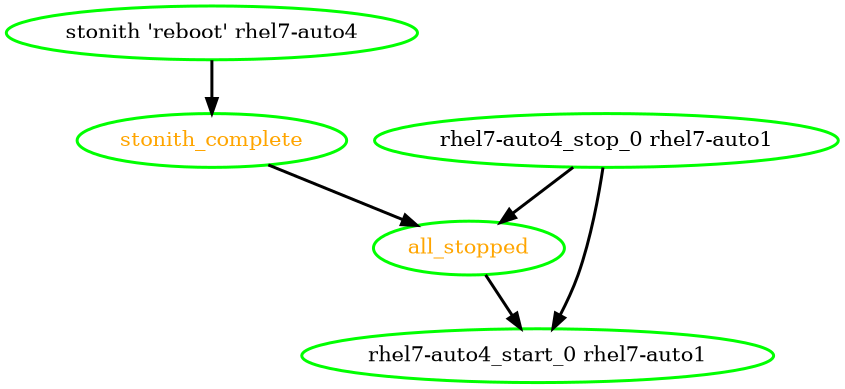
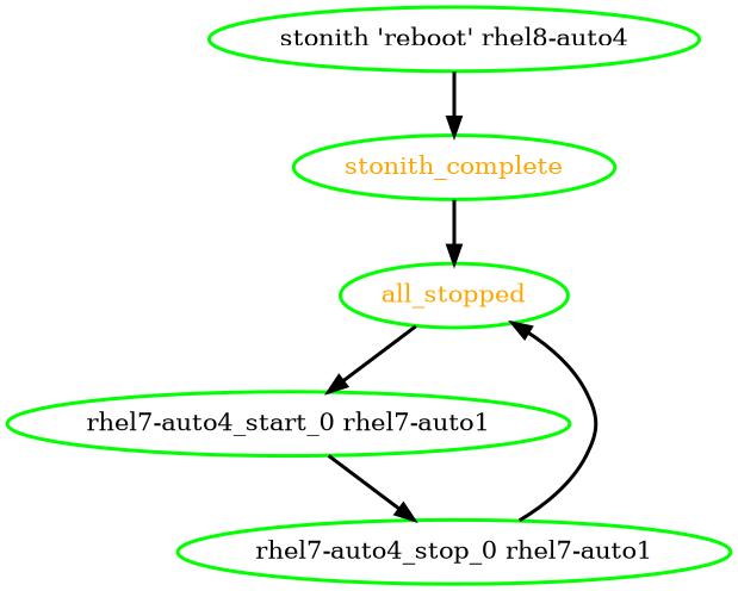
  digraph {
    node [color=green fontcolor=black style=bold]
    edge [style=bold]
    all_stopped [fontcolor=orange]
    "rhel7-auto4_start_0 rhel7-auto1"
    "rhel7-auto4_stop_0 rhel7-auto1"
    stonith_complete [fontcolor=orange]
-   "stonith 'reboot' rhel7-auto4"
+   "stonith 'reboot' rhel7-auto4" [label="stonith 'reboot' rhel8-auto4"]
    all_stopped -> "rhel7-auto4_start_0 rhel7-auto1"
    "rhel7-auto4_stop_0 rhel7-auto1" -> all_stopped
-   "rhel7-auto4_stop_0 rhel7-auto1" -> "rhel7-auto4_start_0 rhel7-auto1"
+   "rhel7-auto4_start_0 rhel7-auto1" -> "rhel7-auto4_stop_0 rhel7-auto1"
    stonith_complete -> all_stopped
    "stonith 'reboot' rhel7-auto4" -> stonith_complete
  }
